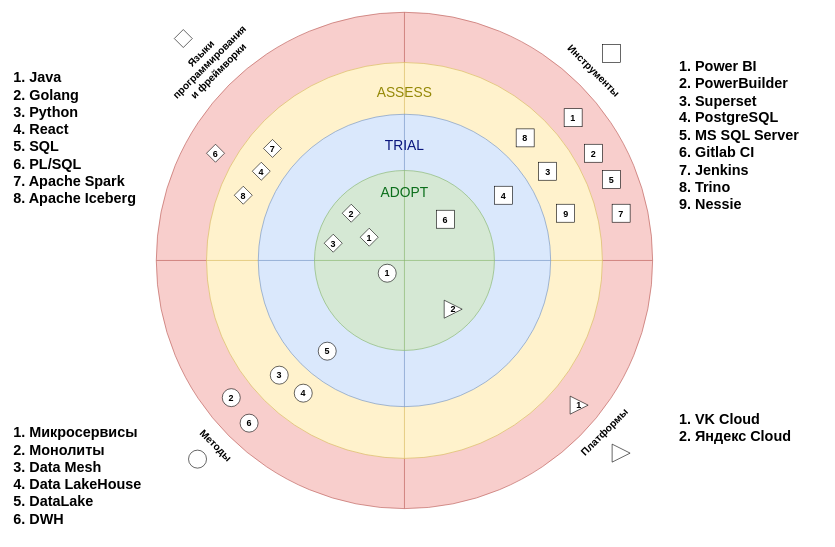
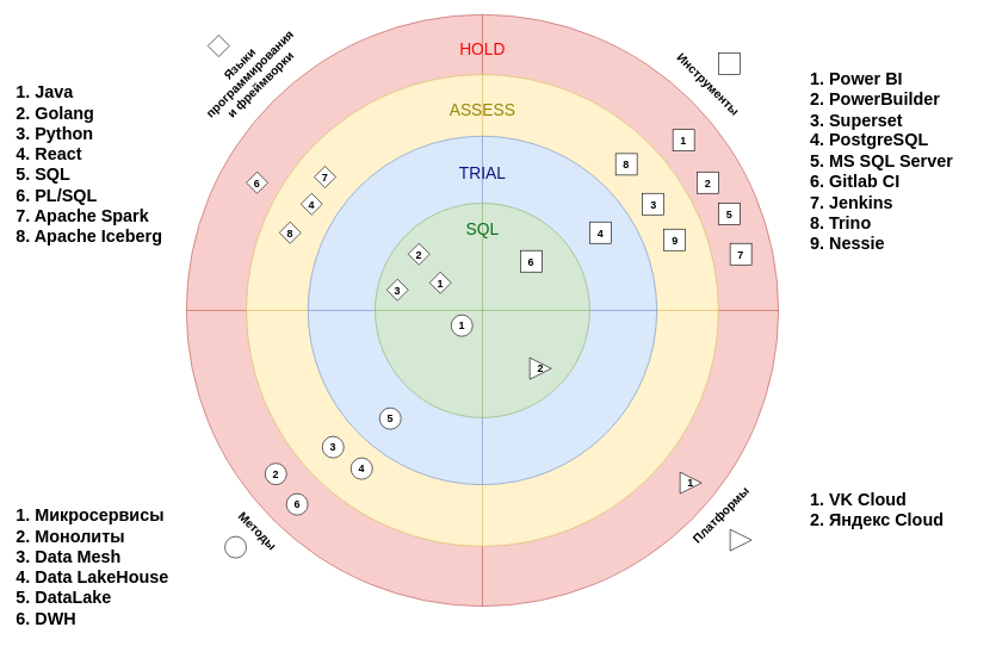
  <mxCell id="0" />
  <mxCell id="1" parent="0" />
  <mxCell id="2" value="" style="shape=orEllipse;perimeter=ellipsePerimeter;whiteSpace=wrap;html=1;backgroundOutline=1;aspect=fixed;fillColor=#f8cecc;strokeColor=#b85450;" parent="1" vertex="1"><mxGeometry x="260" y="20" width="827.5" height="827.5" as="geometry" /></mxCell>
  <mxCell id="3" value="" style="shape=orEllipse;perimeter=ellipsePerimeter;whiteSpace=wrap;html=1;backgroundOutline=1;aspect=fixed;fillColor=#fff2cc;strokeColor=#d6b656;fontColor=#f1de09;" parent="1" vertex="1"><mxGeometry x="343.75" y="103.75" width="660" height="660" as="geometry" /></mxCell>
  <mxCell id="4" value="" style="shape=orEllipse;perimeter=ellipsePerimeter;whiteSpace=wrap;html=1;backgroundOutline=1;aspect=fixed;fillColor=#dae8fc;strokeColor=#6c8ebf;" parent="1" vertex="1"><mxGeometry x="430" y="190" width="487.5" height="487.5" as="geometry" /></mxCell>
  <mxCell id="5" value="" style="shape=orEllipse;perimeter=ellipsePerimeter;whiteSpace=wrap;html=1;backgroundOutline=1;aspect=fixed;fillColor=#d5e8d4;strokeColor=#82b366;" parent="1" vertex="1"><mxGeometry x="523.75" y="283.75" width="300" height="300" as="geometry" /></mxCell>
  <mxCell id="6" value="Языки программирования и фреймворки" style="text;html=1;align=center;verticalAlign=middle;whiteSpace=wrap;rounded=0;rotation=-45;fontSize=17;fontStyle=1" parent="1" vertex="1"><mxGeometry x="268.75" y="88.75" width="161" height="30" as="geometry" /></mxCell>
  <mxCell id="7" value="Инструменты" style="text;html=1;align=center;verticalAlign=middle;whiteSpace=wrap;rounded=0;rotation=45;fontSize=17;fontStyle=1" parent="1" vertex="1"><mxGeometry x="908.75" y="103.75" width="160" height="28.75" as="geometry" /></mxCell>
  <mxCell id="8" value="Платформы" style="text;html=1;align=center;verticalAlign=middle;whiteSpace=wrap;rounded=0;rotation=-45;fontSize=17;fontStyle=1" parent="1" vertex="1"><mxGeometry x="927.5" y="706.25" width="160" height="28.75" as="geometry" /></mxCell>
  <mxCell id="9" value="Методы" style="text;html=1;align=center;verticalAlign=middle;whiteSpace=wrap;rounded=0;rotation=45;fontSize=17;fontStyle=1" parent="1" vertex="1"><mxGeometry x="278.75" y="728.75" width="160" height="28.75" as="geometry" /></mxCell>
  <mxCell id="10" value="&lt;b&gt;5&lt;/b&gt;" style="ellipse;whiteSpace=wrap;html=1;aspect=fixed;fontSize=15;" parent="1" vertex="1"><mxGeometry x="530" y="570" width="30" height="30" as="geometry" /></mxCell>
+ <mxCell id="11" value="HOLD" style="text;html=1;align=center;verticalAlign=middle;whiteSpace=wrap;rounded=0;fontColor=#f10909;fontSize=23;" parent="1" vertex="1"><mxGeometry x="620.63" y="48.75" width="106.25" height="40" as="geometry" /></mxCell>
  <mxCell id="12" value="ASSESS" style="text;html=1;align=center;verticalAlign=middle;whiteSpace=wrap;rounded=0;fontColor=#948806;fontSize=23;" parent="1" vertex="1"><mxGeometry x="620.63" y="132.5" width="106.25" height="40" as="geometry" /></mxCell>
  <mxCell id="13" value="TRIAL" style="text;html=1;align=center;verticalAlign=middle;whiteSpace=wrap;rounded=0;fontColor=#0A157D;fontSize=23;" parent="1" vertex="1"><mxGeometry x="620.62" y="222" width="106.25" height="40" as="geometry" /></mxCell>
- <mxCell id="14" value="ADOPT" style="text;html=1;align=center;verticalAlign=middle;whiteSpace=wrap;rounded=0;fontColor=#0B6E1B;fontSize=23;" parent="1" vertex="1"><mxGeometry x="620.62" y="300" width="106.25" height="40" as="geometry" /></mxCell>
+ <mxCell id="14" value="SQL" style="text;html=1;align=center;verticalAlign=middle;whiteSpace=wrap;rounded=0;fontColor=#0B6E1B;fontSize=23;" parent="1" vertex="1"><mxGeometry x="620.62" y="300" width="106.25" height="40" as="geometry" /></mxCell>
  <mxCell id="15" value="&lt;h1 style=&quot;margin-top: 0px;&quot;&gt;1. Микросервисы&lt;br&gt;2. Монолиты&lt;br&gt;3. Data Mesh&lt;br&gt;4. Data LakeHouse&lt;br&gt;5. DataLake&lt;br&gt;6. DWH&lt;/h1&gt;" style="text;html=1;whiteSpace=wrap;overflow=hidden;rounded=0;" parent="1" vertex="1"><mxGeometry x="20" y="700" width="240" height="190" as="geometry" /></mxCell>
  <mxCell id="16" value="&lt;b style=&quot;font-size: 15px;&quot;&gt;1&lt;/b&gt;" style="ellipse;whiteSpace=wrap;html=1;aspect=fixed;fontSize=15;" parent="1" vertex="1"><mxGeometry x="630" y="440" width="30" height="30" as="geometry" /></mxCell>
  <mxCell id="17" value="" style="ellipse;whiteSpace=wrap;html=1;aspect=fixed;fontSize=15;" parent="1" vertex="1"><mxGeometry x="313.75" y="750" width="30" height="30" as="geometry" /></mxCell>
  <mxCell id="18" value="" style="triangle;whiteSpace=wrap;html=1;aspect=fixed;" parent="1" vertex="1"><mxGeometry x="1020" y="740" width="30" height="30" as="geometry" /></mxCell>
  <mxCell id="19" value="" style="rhombus;whiteSpace=wrap;html=1;" parent="1" vertex="1"><mxGeometry x="290" y="48.75" width="30" height="30" as="geometry" /></mxCell>
  <mxCell id="20" value="" style="whiteSpace=wrap;html=1;aspect=fixed;" parent="1" vertex="1"><mxGeometry x="1003.75" y="73.75" width="30" height="30" as="geometry" /></mxCell>
  <mxCell id="21" value="&lt;b&gt;2&lt;/b&gt;" style="ellipse;whiteSpace=wrap;html=1;aspect=fixed;fontSize=15;" parent="1" vertex="1"><mxGeometry x="370" y="647.5" width="30" height="30" as="geometry" /></mxCell>
  <mxCell id="22" value="&lt;b style=&quot;font-size: 15px;&quot;&gt;3&lt;/b&gt;" style="ellipse;whiteSpace=wrap;html=1;aspect=fixed;fontSize=15;" parent="1" vertex="1"><mxGeometry x="450" y="610" width="30" height="30" as="geometry" /></mxCell>
  <mxCell id="23" value="&lt;b style=&quot;font-size: 15px;&quot;&gt;4&lt;/b&gt;" style="ellipse;whiteSpace=wrap;html=1;aspect=fixed;fontSize=15;" parent="1" vertex="1"><mxGeometry x="490" y="640" width="30" height="30" as="geometry" /></mxCell>
  <mxCell id="24" value="&lt;b&gt;6&lt;/b&gt;" style="ellipse;whiteSpace=wrap;html=1;aspect=fixed;fontSize=15;" parent="1" vertex="1"><mxGeometry x="399.75" y="690" width="30" height="30" as="geometry" /></mxCell>
  <mxCell id="25" value="&lt;h1 style=&quot;margin-top: 0px;&quot;&gt;1. Java&lt;br&gt;2. Golang&lt;br&gt;3. Python&lt;br&gt;4. React&lt;br&gt;5. SQL&lt;br&gt;6. PL/SQL&lt;br&gt;7. Apache Spark&lt;br&gt;8. Apache Iceberg&lt;/h1&gt;" style="text;html=1;whiteSpace=wrap;overflow=hidden;rounded=0;" parent="1" vertex="1"><mxGeometry x="20" y="107.75" width="240" height="252.25" as="geometry" /></mxCell>
  <mxCell id="26" value="4" style="rhombus;whiteSpace=wrap;html=1;fontSize=15;fontStyle=1" parent="1" vertex="1"><mxGeometry x="420" y="270" width="30" height="30" as="geometry" /></mxCell>
  <mxCell id="27" value="1" style="rhombus;whiteSpace=wrap;html=1;fontSize=15;fontStyle=1" parent="1" vertex="1"><mxGeometry x="600" y="380" width="30" height="30" as="geometry" /></mxCell>
  <mxCell id="28" value="2" style="rhombus;whiteSpace=wrap;html=1;fontSize=15;fontStyle=1" parent="1" vertex="1"><mxGeometry x="570" y="340" width="30" height="30" as="geometry" /></mxCell>
  <mxCell id="29" value="3" style="rhombus;whiteSpace=wrap;html=1;fontSize=15;fontStyle=1" parent="1" vertex="1"><mxGeometry x="540" y="390" width="30" height="30" as="geometry" /></mxCell>
  <mxCell id="30" value="6" style="rhombus;whiteSpace=wrap;html=1;fontSize=15;fontStyle=1" parent="1" vertex="1"><mxGeometry x="343.75" y="240" width="30" height="30" as="geometry" /></mxCell>
  <mxCell id="31" value="&lt;h1 style=&quot;margin-top: 0px;&quot;&gt;1. Power BI&lt;br&gt;2. PowerBuilder&lt;br&gt;3. Superset&lt;br&gt;4. PostgreSQL&lt;br&gt;5. MS SQL Server&lt;br&gt;6. Gitlab CI&lt;br&gt;7. Jenkins&lt;br&gt;8. Trino&lt;br&gt;9. Nessie&lt;/h1&gt;" style="text;html=1;whiteSpace=wrap;overflow=hidden;rounded=0;" parent="1" vertex="1"><mxGeometry x="1130" y="88.75" width="240" height="281.25" as="geometry" /></mxCell>
  <mxCell id="32" value="2" style="whiteSpace=wrap;html=1;aspect=fixed;fontSize=15;fontStyle=1" parent="1" vertex="1"><mxGeometry x="973.75" y="240" width="30" height="30" as="geometry" /></mxCell>
  <mxCell id="33" value="1" style="whiteSpace=wrap;html=1;aspect=fixed;fontSize=15;fontStyle=1" parent="1" vertex="1"><mxGeometry x="940" y="180.75" width="30" height="30" as="geometry" /></mxCell>
  <mxCell id="34" value="3" style="whiteSpace=wrap;html=1;aspect=fixed;fontSize=15;fontStyle=1" parent="1" vertex="1"><mxGeometry x="897.5" y="270" width="30" height="30" as="geometry" /></mxCell>
  <mxCell id="35" value="4" style="whiteSpace=wrap;html=1;aspect=fixed;fontSize=15;fontStyle=1" parent="1" vertex="1"><mxGeometry x="823.75" y="310" width="30" height="30" as="geometry" /></mxCell>
  <mxCell id="36" value="5" style="whiteSpace=wrap;html=1;aspect=fixed;fontSize=15;fontStyle=1" parent="1" vertex="1"><mxGeometry x="1003.75" y="283.75" width="30" height="30" as="geometry" /></mxCell>
  <mxCell id="37" value="6" style="whiteSpace=wrap;html=1;aspect=fixed;fontSize=15;fontStyle=1" parent="1" vertex="1"><mxGeometry x="726.88" y="350" width="30" height="30" as="geometry" /></mxCell>
  <mxCell id="38" value="7" style="whiteSpace=wrap;html=1;aspect=fixed;fontSize=15;fontStyle=1" parent="1" vertex="1"><mxGeometry x="1020" y="340" width="30" height="30" as="geometry" /></mxCell>
  <mxCell id="39" value="&lt;h1 style=&quot;margin-top: 0px;&quot;&gt;1. VK Cloud&lt;br&gt;2. Яндекс Cloud&lt;br&gt;&lt;br&gt;&lt;/h1&gt;" style="text;html=1;whiteSpace=wrap;overflow=hidden;rounded=0;" parent="1" vertex="1"><mxGeometry x="1130" y="677.5" width="240" height="72.5" as="geometry" /></mxCell>
  <mxCell id="40" value="&lt;font style=&quot;font-size: 15px;&quot;&gt;&lt;b&gt;1&lt;/b&gt;&lt;/font&gt;" style="triangle;whiteSpace=wrap;html=1;aspect=fixed;" parent="1" vertex="1"><mxGeometry x="950" y="660" width="30" height="30" as="geometry" /></mxCell>
  <mxCell id="41" value="&lt;font style=&quot;font-size: 15px;&quot;&gt;&lt;b&gt;2&lt;/b&gt;&lt;/font&gt;" style="triangle;whiteSpace=wrap;html=1;aspect=fixed;" parent="1" vertex="1"><mxGeometry x="740" y="500" width="30" height="30" as="geometry" /></mxCell>
- <mxCell id="42" value="9" style="whiteSpace=wrap;html=1;aspect=fixed;fontSize=15;fontStyle=1" parent="1" vertex="1"><mxGeometry x="927.5" y="340" width="30" height="30" as="geometry" /></mxCell>
+ <mxCell id="42" value="9" style="whiteSpace=wrap;html=1;aspect=fixed;fontSize=15;fontStyle=1" parent="1" vertex="1"><mxGeometry x="927.5" y="320" width="30" height="30" as="geometry" /></mxCell>
  <mxCell id="43" value="8" style="whiteSpace=wrap;html=1;aspect=fixed;fontSize=15;fontStyle=1" parent="1" vertex="1"><mxGeometry x="860" y="214.38" width="30" height="30" as="geometry" /></mxCell>
  <mxCell id="44" value="7" style="rhombus;whiteSpace=wrap;html=1;fontSize=15;fontStyle=1" parent="1" vertex="1"><mxGeometry x="438.75" y="232" width="30" height="30" as="geometry" /></mxCell>
  <mxCell id="45" value="8" style="rhombus;whiteSpace=wrap;html=1;fontSize=15;fontStyle=1" parent="1" vertex="1"><mxGeometry x="390" y="310" width="30" height="30" as="geometry" /></mxCell>
